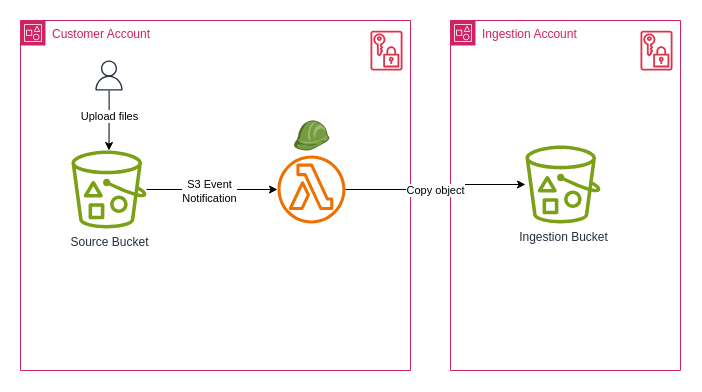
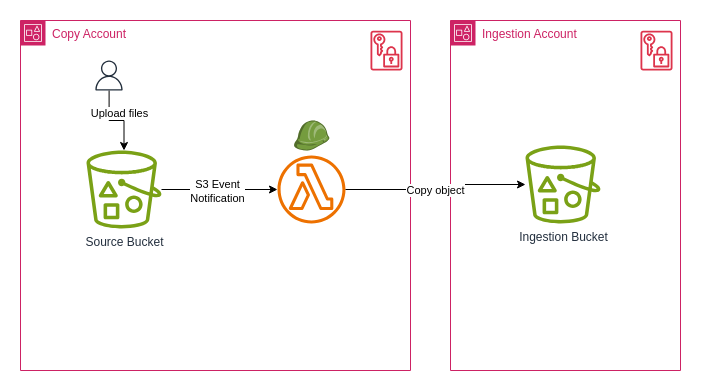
  <mxCell id="0" />
  <mxCell id="1" parent="0" />
- <mxCell id="2" value="Customer Account" style="points=[[0,0],[0.25,0],[0.5,0],[0.75,0],[1,0],[1,0.25],[1,0.5],[1,0.75],[1,1],[0.75,1],[0.5,1],[0.25,1],[0,1],[0,0.75],[0,0.5],[0,0.25]];outlineConnect=0;gradientColor=none;html=1;whiteSpace=wrap;fontSize=12;fontStyle=0;container=1;pointerEvents=0;collapsible=0;recursiveResize=0;shape=mxgraph.aws4.group;grIcon=mxgraph.aws4.group_account;strokeColor=#CD2264;fillColor=none;verticalAlign=top;align=left;spacingLeft=30;fontColor=#CD2264;dashed=0;" parent="1" vertex="1"><mxGeometry x="20" y="20" width="390" height="350" as="geometry" /></mxCell>
+ <mxCell id="2" value="Copy Account" style="points=[[0,0],[0.25,0],[0.5,0],[0.75,0],[1,0],[1,0.25],[1,0.5],[1,0.75],[1,1],[0.75,1],[0.5,1],[0.25,1],[0,1],[0,0.75],[0,0.5],[0,0.25]];outlineConnect=0;gradientColor=none;html=1;whiteSpace=wrap;fontSize=12;fontStyle=0;container=1;pointerEvents=0;collapsible=0;recursiveResize=0;shape=mxgraph.aws4.group;grIcon=mxgraph.aws4.group_account;strokeColor=#CD2264;fillColor=none;verticalAlign=top;align=left;spacingLeft=30;fontColor=#CD2264;dashed=0;" parent="1" vertex="1"><mxGeometry x="20" y="20" width="390" height="350" as="geometry" /></mxCell>
  <mxCell id="3" value="" style="sketch=0;outlineConnect=0;fontColor=#232F3E;gradientColor=none;fillColor=#DD344C;strokeColor=none;dashed=0;verticalLabelPosition=bottom;verticalAlign=top;align=center;html=1;fontSize=12;fontStyle=0;aspect=fixed;pointerEvents=1;shape=mxgraph.aws4.data_encryption_key;" parent="2" vertex="1"><mxGeometry x="350" y="10" width="32" height="40.26" as="geometry" /></mxCell>
  <mxCell id="4" style="edgeStyle=orthogonalEdgeStyle;rounded=0;orthogonalLoop=1;jettySize=auto;html=1;" edge="1" parent="2" source="6" target="7"><mxGeometry relative="1" as="geometry" /></mxCell>
  <mxCell id="5" value="S3 Event&lt;br&gt;Notification" style="edgeLabel;html=1;align=center;verticalAlign=middle;resizable=0;points=[];" vertex="1" connectable="0" parent="4"><mxGeometry x="-0.032" y="-1" relative="1" as="geometry"><mxPoint as="offset" /></mxGeometry></mxCell>
- <mxCell id="6" value="Source Bucket" style="sketch=0;outlineConnect=0;fontColor=#232F3E;gradientColor=none;fillColor=#7AA116;strokeColor=none;dashed=0;verticalLabelPosition=bottom;verticalAlign=top;align=center;html=1;fontSize=12;fontStyle=0;aspect=fixed;pointerEvents=1;shape=mxgraph.aws4.bucket_with_objects;" parent="2" vertex="1"><mxGeometry x="51" y="130" width="75" height="78" as="geometry" /></mxCell>
+ <mxCell id="6" value="Source Bucket" style="sketch=0;outlineConnect=0;fontColor=#232F3E;gradientColor=none;fillColor=#7AA116;strokeColor=none;dashed=0;verticalLabelPosition=bottom;verticalAlign=top;align=center;html=1;fontSize=12;fontStyle=0;aspect=fixed;pointerEvents=1;shape=mxgraph.aws4.bucket_with_objects;" parent="2" vertex="1"><mxGeometry x="66" y="130" width="75" height="78" as="geometry" /></mxCell>
  <mxCell id="7" value="" style="sketch=0;outlineConnect=0;fontColor=#232F3E;gradientColor=none;fillColor=#ED7100;strokeColor=none;dashed=0;verticalLabelPosition=bottom;verticalAlign=top;align=center;html=1;fontSize=12;fontStyle=0;aspect=fixed;pointerEvents=1;shape=mxgraph.aws4.lambda_function;" parent="2" vertex="1"><mxGeometry x="257" y="135" width="68" height="68" as="geometry" /></mxCell>
  <mxCell id="8" value="" style="outlineConnect=0;dashed=0;verticalLabelPosition=bottom;verticalAlign=top;align=center;html=1;shape=mxgraph.aws3.role;fillColor=#759C3E;gradientColor=none;" parent="2" vertex="1"><mxGeometry x="273.17" y="100" width="35.66" height="30" as="geometry" /></mxCell>
  <mxCell id="9" style="edgeStyle=orthogonalEdgeStyle;rounded=0;orthogonalLoop=1;jettySize=auto;html=1;" edge="1" parent="2" source="11" target="6"><mxGeometry relative="1" as="geometry" /></mxCell>
  <mxCell id="10" value="Upload files" style="edgeLabel;html=1;align=center;verticalAlign=middle;resizable=0;points=[];" vertex="1" connectable="0" parent="9"><mxGeometry x="0.082" y="1" relative="1" as="geometry"><mxPoint x="-1" y="-7" as="offset" /></mxGeometry></mxCell>
  <mxCell id="11" value="" style="sketch=0;outlineConnect=0;fontColor=#232F3E;gradientColor=none;fillColor=#232F3D;strokeColor=none;dashed=0;verticalLabelPosition=bottom;verticalAlign=top;align=center;html=1;fontSize=12;fontStyle=0;aspect=fixed;pointerEvents=1;shape=mxgraph.aws4.user;" vertex="1" parent="2"><mxGeometry x="73.5" y="40" width="30" height="30" as="geometry" /></mxCell>
  <mxCell id="12" value="Ingestion Account" style="points=[[0,0],[0.25,0],[0.5,0],[0.75,0],[1,0],[1,0.25],[1,0.5],[1,0.75],[1,1],[0.75,1],[0.5,1],[0.25,1],[0,1],[0,0.75],[0,0.5],[0,0.25]];outlineConnect=0;gradientColor=none;html=1;whiteSpace=wrap;fontSize=12;fontStyle=0;container=1;pointerEvents=0;collapsible=0;recursiveResize=0;shape=mxgraph.aws4.group;grIcon=mxgraph.aws4.group_account;strokeColor=#CD2264;fillColor=none;verticalAlign=top;align=left;spacingLeft=30;fontColor=#CD2264;dashed=0;" parent="1" vertex="1"><mxGeometry x="450" y="20" width="230" height="350" as="geometry" /></mxCell>
  <mxCell id="13" value="Ingestion Bucket" style="sketch=0;outlineConnect=0;fontColor=#232F3E;gradientColor=none;fillColor=#7AA116;strokeColor=none;dashed=0;verticalLabelPosition=bottom;verticalAlign=top;align=center;html=1;fontSize=12;fontStyle=0;aspect=fixed;pointerEvents=1;shape=mxgraph.aws4.bucket_with_objects;" parent="12" vertex="1"><mxGeometry x="75" y="125" width="75" height="78" as="geometry" /></mxCell>
  <mxCell id="14" value="" style="sketch=0;outlineConnect=0;fontColor=#232F3E;gradientColor=none;fillColor=#DD344C;strokeColor=none;dashed=0;verticalLabelPosition=bottom;verticalAlign=top;align=center;html=1;fontSize=12;fontStyle=0;aspect=fixed;pointerEvents=1;shape=mxgraph.aws4.data_encryption_key;" vertex="1" parent="12"><mxGeometry x="190" y="10" width="32" height="40.26" as="geometry" /></mxCell>
  <mxCell id="15" style="edgeStyle=orthogonalEdgeStyle;rounded=0;orthogonalLoop=1;jettySize=auto;html=1;" edge="1" parent="1" source="7" target="13"><mxGeometry relative="1" as="geometry" /></mxCell>
  <mxCell id="16" value="Copy object" style="edgeLabel;html=1;align=center;verticalAlign=middle;resizable=0;points=[];" vertex="1" connectable="0" parent="15"><mxGeometry x="-0.491" relative="1" as="geometry"><mxPoint x="43" as="offset" /></mxGeometry></mxCell>
